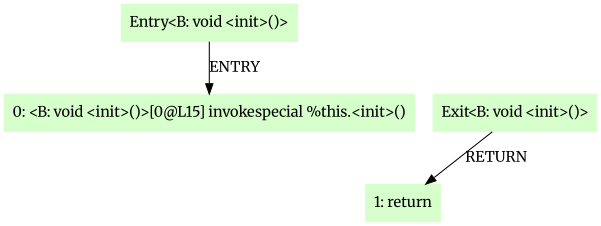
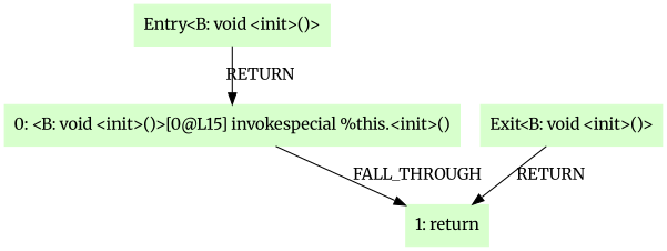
  digraph {
    fontname=Merriweather
    node [color=".3 .2 1.0" fontname=Merriweather shape=box style=filled]
    edge [fontname=Merriweather]
    n1 [label="Entry<B: void <init>()>"]
    n2 [label="0: <B: void <init>()>[0@L15] invokespecial %this.<init>()"]
    n3 [label="1: return"]
    n4 [label="Exit<B: void <init>()>"]
-   n1 -> n2 [label=ENTRY]
+   n1 -> n2 [label=RETURN]
+   n2 -> n3 [label=FALL_THROUGH]
    n4 -> n3 [label=RETURN]
  }
